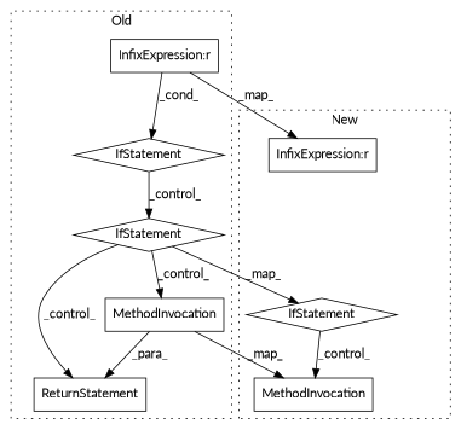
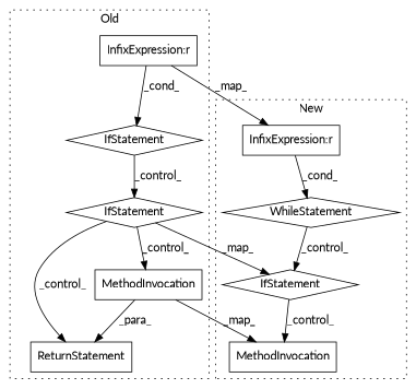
  digraph {
    fontname=Lato
    node [a=25 l="4,2" shape=box fontname=Lato]
    edge [fontname=Lato]
    n1 [label=IfStatement s="1924,1940" shape=diamond]
    n2 [label=IfStatement s="1971,2002" shape=diamond]
    n3 [a=32 l="12,1" label=MethodInvocation s="2085,2102"]
    n4 [a=41 l=7 label=ReturnStatement s=2012]
    n5 [a=27 l=4 label="InfixExpression:r" s=1932]
    n6 [label=IfStatement s="3176,3207" shape=diamond]
    n7 [a=32 l="12,1" label=MethodInvocation s="3338,3355"]
+   n8 [a=61 l="7,2" label=WhileStatement s="3147,3166" shape=diamond]
    n9 [a=27 l=4 label="InfixExpression:r" s=3158]
    subgraph cluster_1 {
      label=Old
      style=dotted
      n1
      n2
      n3
      n4
      n5
    }
    subgraph cluster_2 {
      label=New
      style=dotted
      n6
      n7
+     n8
      n9
    }
    n1 -> n2 [label=_control_]
    n2 -> n3 [label=_control_]
    n2 -> n4 [label=_control_]
    n2 -> n6 [label=_map_]
    n3 -> n4 [label=_para_]
    n3 -> n7 [label=_map_]
    n5 -> n1 [label=_cond_]
    n5 -> n9 [label=_map_]
    n6 -> n7 [label=_control_]
+   n8 -> n6 [label=_control_]
+   n9 -> n8 [label=_cond_]
  }
